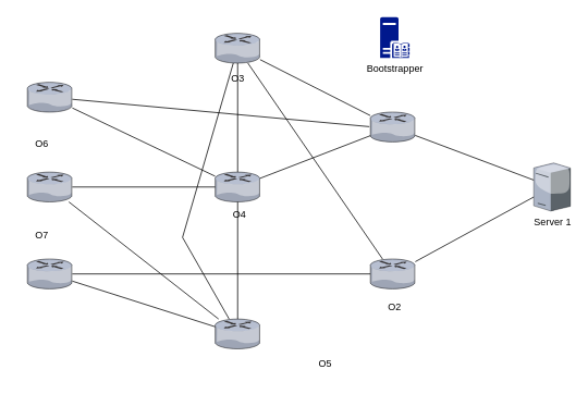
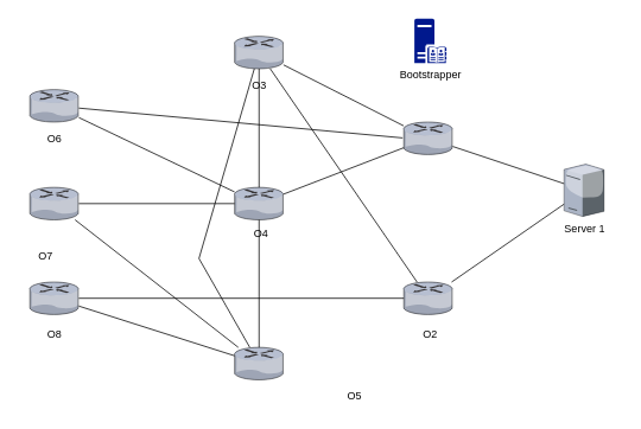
  <mxCell id="0" />
  <mxCell id="1" parent="0" />
  <mxCell id="2" value="" style="verticalLabelPosition=bottom;sketch=0;aspect=fixed;html=1;verticalAlign=top;strokeColor=none;align=center;outlineConnect=0;shape=mxgraph.citrix.router;" parent="1" vertex="1"><mxGeometry x="263" y="210" width="55" height="36.5" as="geometry" /></mxCell>
  <mxCell id="3" value="" style="verticalLabelPosition=bottom;sketch=0;aspect=fixed;html=1;verticalAlign=top;strokeColor=none;align=center;outlineConnect=0;shape=mxgraph.citrix.router;" parent="1" vertex="1"><mxGeometry x="263" y="390" width="55" height="36.5" as="geometry" /></mxCell>
  <mxCell id="4" value="" style="verticalLabelPosition=bottom;sketch=0;aspect=fixed;html=1;verticalAlign=top;strokeColor=none;align=center;outlineConnect=0;shape=mxgraph.citrix.router;" parent="1" vertex="1"><mxGeometry x="33" y="210" width="55" height="36.5" as="geometry" /></mxCell>
  <mxCell id="5" value="" style="verticalLabelPosition=bottom;sketch=0;aspect=fixed;html=1;verticalAlign=top;strokeColor=none;align=center;outlineConnect=0;shape=mxgraph.citrix.router;" parent="1" vertex="1"><mxGeometry x="33" y="100" width="55" height="36.5" as="geometry" /></mxCell>
  <mxCell id="6" value="" style="verticalLabelPosition=bottom;sketch=0;aspect=fixed;html=1;verticalAlign=top;strokeColor=none;align=center;outlineConnect=0;shape=mxgraph.citrix.router;" parent="1" vertex="1"><mxGeometry x="263" y="40" width="55" height="36.5" as="geometry" /></mxCell>
  <mxCell id="7" value="" style="verticalLabelPosition=bottom;sketch=0;aspect=fixed;html=1;verticalAlign=top;strokeColor=none;align=center;outlineConnect=0;shape=mxgraph.citrix.router;" parent="1" vertex="1"><mxGeometry x="453" y="316.5" width="55" height="36.5" as="geometry" /></mxCell>
  <mxCell id="8" value="" style="verticalLabelPosition=bottom;sketch=0;aspect=fixed;html=1;verticalAlign=top;strokeColor=none;align=center;outlineConnect=0;shape=mxgraph.citrix.router;" parent="1" vertex="1"><mxGeometry x="453" y="136.5" width="55" height="36.5" as="geometry" /></mxCell>
  <mxCell id="9" value="" style="verticalLabelPosition=bottom;sketch=0;aspect=fixed;html=1;verticalAlign=top;strokeColor=none;align=center;outlineConnect=0;shape=mxgraph.citrix.router;" parent="1" vertex="1"><mxGeometry x="33" y="316.5" width="55" height="36.5" as="geometry" /></mxCell>
- <mxCell id="10" value="Server 1" style="verticalLabelPosition=bottom;sketch=0;aspect=fixed;html=1;verticalAlign=top;strokeColor=none;align=center;outlineConnect=0;shape=mxgraph.citrix.license_server;" parent="1" vertex="1"><mxGeometry x="653" y="198.83" width="45" height="58.85" as="geometry" /></mxCell>
+ <mxCell id="10" value="Server 1" style="verticalLabelPosition=bottom;sketch=0;aspect=fixed;html=1;verticalAlign=top;strokeColor=none;align=center;outlineConnect=0;shape=mxgraph.citrix.license_server;" parent="1" vertex="1"><mxGeometry x="633" y="183.83" width="45" height="58.85" as="geometry" /></mxCell>
  <mxCell id="11" value="" style="endArrow=none;html=1;rounded=0;" parent="1" source="8" target="10" edge="1"><mxGeometry width="50" height="50" relative="1" as="geometry"><mxPoint x="203" y="330" as="sourcePoint" /><mxPoint x="253" y="280" as="targetPoint" /></mxGeometry></mxCell>
  <mxCell id="12" value="" style="endArrow=none;html=1;rounded=0;" parent="1" source="7" target="10" edge="1"><mxGeometry width="50" height="50" relative="1" as="geometry"><mxPoint x="203" y="330" as="sourcePoint" /><mxPoint x="253" y="280" as="targetPoint" /></mxGeometry></mxCell>
  <mxCell id="13" value="O2" style="text;html=1;align=center;verticalAlign=middle;whiteSpace=wrap;rounded=0;" parent="1" vertex="1"><mxGeometry x="453" y="360" width="60" height="30" as="geometry" /></mxCell>
  <mxCell id="14" value="O5" style="text;html=1;align=center;verticalAlign=middle;whiteSpace=wrap;rounded=0;" parent="1" vertex="1"><mxGeometry x="368" y="430" width="60" height="30" as="geometry" /></mxCell>
  <mxCell id="15" value="O4" style="text;html=1;align=center;verticalAlign=middle;whiteSpace=wrap;rounded=0;" parent="1" vertex="1"><mxGeometry x="263" y="246.5" width="60" height="30" as="geometry" /></mxCell>
  <mxCell id="16" value="O3" style="text;html=1;align=center;verticalAlign=middle;whiteSpace=wrap;rounded=0;" parent="1" vertex="1"><mxGeometry x="260.5" y="80" width="60" height="30" as="geometry" /></mxCell>
+ <mxCell id="17" value="O8" style="text;html=1;align=center;verticalAlign=middle;whiteSpace=wrap;rounded=0;" parent="1" vertex="1"><mxGeometry x="30.5" y="360" width="60" height="30" as="geometry" /></mxCell>
  <mxCell id="18" value="O7" style="text;html=1;align=center;verticalAlign=middle;whiteSpace=wrap;rounded=0;" parent="1" vertex="1"><mxGeometry x="20.5" y="272.68" width="60" height="30" as="geometry" /></mxCell>
- <mxCell id="19" value="O6" style="text;html=1;align=center;verticalAlign=middle;whiteSpace=wrap;rounded=0;" parent="1" vertex="1"><mxGeometry x="20.5" y="159.75" width="60" height="30" as="geometry" /></mxCell>
+ <mxCell id="19" value="O6" style="text;html=1;align=center;verticalAlign=middle;whiteSpace=wrap;rounded=0;" parent="1" vertex="1"><mxGeometry x="30.5" y="139.75" width="60" height="30" as="geometry" /></mxCell>
  <mxCell id="20" value="Bootstrapper" style="sketch=0;aspect=fixed;pointerEvents=1;shadow=0;dashed=0;html=1;strokeColor=none;labelPosition=center;verticalLabelPosition=bottom;verticalAlign=top;align=center;fillColor=#00188D;shape=mxgraph.mscae.enterprise.server_directory" vertex="1" parent="1"><mxGeometry x="465" y="20" width="36" height="50" as="geometry" /></mxCell>
  <mxCell id="21" value="" style="endArrow=none;html=1;rounded=0;" edge="1" parent="1" source="8" target="6"><mxGeometry width="50" height="50" relative="1" as="geometry"><mxPoint x="523" y="240" as="sourcePoint" /><mxPoint x="573" y="190" as="targetPoint" /></mxGeometry></mxCell>
  <mxCell id="22" value="" style="endArrow=none;html=1;rounded=0;entryX=-0.023;entryY=0.489;entryDx=0;entryDy=0;entryPerimeter=0;" edge="1" parent="1" source="5" target="8"><mxGeometry width="50" height="50" relative="1" as="geometry"><mxPoint x="263" y="280" as="sourcePoint" /><mxPoint x="313" y="230" as="targetPoint" /></mxGeometry></mxCell>
  <mxCell id="23" value="" style="endArrow=none;html=1;rounded=0;" edge="1" parent="1" source="2" target="8"><mxGeometry width="50" height="50" relative="1" as="geometry"><mxPoint x="263" y="280" as="sourcePoint" /><mxPoint x="313" y="230" as="targetPoint" /></mxGeometry></mxCell>
  <mxCell id="24" value="" style="endArrow=none;html=1;rounded=0;" edge="1" parent="1" source="6" target="7"><mxGeometry width="50" height="50" relative="1" as="geometry"><mxPoint x="263" y="280" as="sourcePoint" /><mxPoint x="313" y="230" as="targetPoint" /></mxGeometry></mxCell>
  <mxCell id="25" value="" style="endArrow=none;html=1;rounded=0;" edge="1" parent="1" source="9" target="7"><mxGeometry width="50" height="50" relative="1" as="geometry"><mxPoint x="263" y="280" as="sourcePoint" /><mxPoint x="313" y="230" as="targetPoint" /></mxGeometry></mxCell>
  <mxCell id="26" value="" style="endArrow=none;html=1;rounded=0;" edge="1" parent="1" source="2" target="6"><mxGeometry width="50" height="50" relative="1" as="geometry"><mxPoint x="263" y="280" as="sourcePoint" /><mxPoint x="313" y="230" as="targetPoint" /></mxGeometry></mxCell>
  <mxCell id="27" value="" style="endArrow=none;html=1;rounded=0;" edge="1" parent="1" source="3" target="6"><mxGeometry width="50" height="50" relative="1" as="geometry"><mxPoint x="263" y="280" as="sourcePoint" /><mxPoint x="313" y="230" as="targetPoint" /><Array as="points"><mxPoint x="223" y="290" /></Array></mxGeometry></mxCell>
  <mxCell id="28" value="" style="endArrow=none;html=1;rounded=0;" edge="1" parent="1" source="3" target="2"><mxGeometry width="50" height="50" relative="1" as="geometry"><mxPoint x="263" y="280" as="sourcePoint" /><mxPoint x="313" y="230" as="targetPoint" /></mxGeometry></mxCell>
  <mxCell id="29" value="" style="endArrow=none;html=1;rounded=0;" edge="1" parent="1" source="5" target="2"><mxGeometry width="50" height="50" relative="1" as="geometry"><mxPoint x="263" y="280" as="sourcePoint" /><mxPoint x="313" y="230" as="targetPoint" /></mxGeometry></mxCell>
  <mxCell id="30" value="" style="endArrow=none;html=1;rounded=0;" edge="1" parent="1" source="4" target="2"><mxGeometry width="50" height="50" relative="1" as="geometry"><mxPoint x="263" y="280" as="sourcePoint" /><mxPoint x="313" y="230" as="targetPoint" /></mxGeometry></mxCell>
  <mxCell id="31" value="" style="endArrow=none;html=1;rounded=0;" edge="1" parent="1" source="4" target="3"><mxGeometry width="50" height="50" relative="1" as="geometry"><mxPoint x="263" y="280" as="sourcePoint" /><mxPoint x="313" y="230" as="targetPoint" /></mxGeometry></mxCell>
  <mxCell id="32" value="" style="endArrow=none;html=1;rounded=0;" edge="1" parent="1" source="9" target="3"><mxGeometry width="50" height="50" relative="1" as="geometry"><mxPoint x="263" y="280" as="sourcePoint" /><mxPoint x="313" y="230" as="targetPoint" /></mxGeometry></mxCell>
